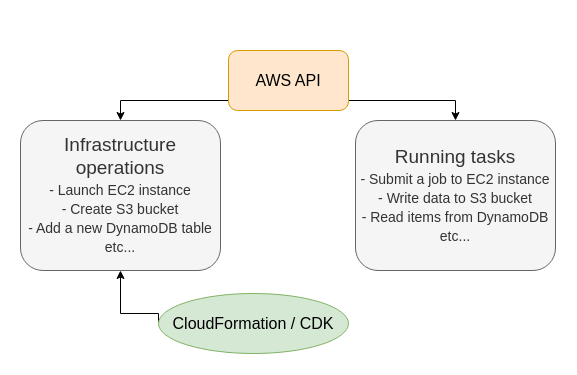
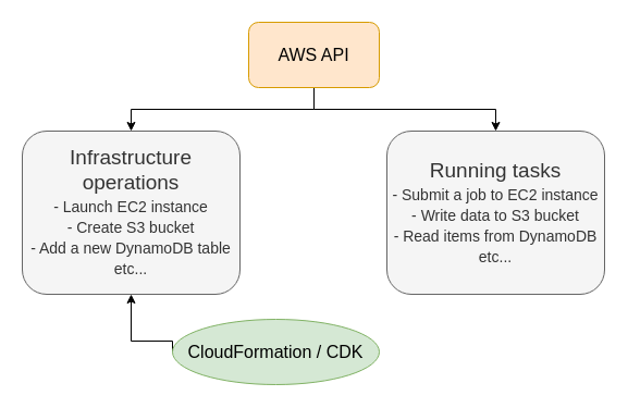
  <mxCell id="0" />
  <mxCell id="1" parent="0" />
  <mxCell id="2" style="edgeStyle=orthogonalEdgeStyle;rounded=0;orthogonalLoop=1;jettySize=auto;html=1;fontSize=16;" edge="1" parent="1" source="4" target="5"><mxGeometry relative="1" as="geometry"><Array as="points"><mxPoint x="288" y="100" /><mxPoint x="120" y="100" /></Array></mxGeometry></mxCell>
  <mxCell id="3" style="edgeStyle=orthogonalEdgeStyle;rounded=0;orthogonalLoop=1;jettySize=auto;html=1;fontSize=16;" edge="1" parent="1" source="4" target="6"><mxGeometry relative="1" as="geometry"><Array as="points"><mxPoint x="288" y="100" /><mxPoint x="455" y="100" /></Array></mxGeometry></mxCell>
- <mxCell id="4" value="AWS API" style="rounded=1;whiteSpace=wrap;html=1;fontSize=16;fillColor=#ffe6cc;strokeColor=#d79b00;" vertex="1" parent="1"><mxGeometry x="228" y="50" width="120" height="60" as="geometry" /></mxCell>
+ <mxCell id="4" value="AWS API" style="rounded=1;whiteSpace=wrap;html=1;fontSize=16;fillColor=#ffe6cc;strokeColor=#d79b00;" vertex="1" parent="1"><mxGeometry x="228" y="20" width="120" height="60" as="geometry" /></mxCell>
  <mxCell id="5" value="&lt;font style=&quot;font-size: 19px&quot;&gt;Infrastructure operations&lt;br&gt;&lt;/font&gt;&lt;font style=&quot;font-size: 14px&quot;&gt;- Launch EC2 instance&lt;br&gt;- Create S3 bucket&lt;br&gt;- Add a new DynamoDB table&lt;br&gt;etc...&lt;br&gt;&lt;/font&gt;" style="rounded=1;whiteSpace=wrap;html=1;fontSize=16;fillColor=#f5f5f5;strokeColor=#666666;fontColor=#333333;" vertex="1" parent="1"><mxGeometry x="20" y="120" width="200" height="150" as="geometry" /></mxCell>
  <mxCell id="6" value="&lt;font style=&quot;font-size: 19px&quot;&gt;Running tasks&lt;br&gt;&lt;/font&gt;&lt;font style=&quot;font-size: 14px&quot;&gt;- Submit a job to EC2 instance&lt;br&gt;- Write data to S3 bucket&lt;br&gt;- Read items from DynamoDB&lt;br&gt;etc...&lt;br&gt;&lt;/font&gt;" style="rounded=1;whiteSpace=wrap;html=1;fontSize=16;fillColor=#f5f5f5;strokeColor=#666666;fontColor=#333333;" vertex="1" parent="1"><mxGeometry x="355" y="120" width="200" height="150" as="geometry" /></mxCell>
  <mxCell id="7" style="edgeStyle=orthogonalEdgeStyle;rounded=0;orthogonalLoop=1;jettySize=auto;html=1;entryX=0.5;entryY=1;entryDx=0;entryDy=0;fontSize=16;exitX=0;exitY=0.5;exitDx=0;exitDy=0;" edge="1" parent="1" source="8" target="5"><mxGeometry relative="1" as="geometry"><Array as="points"><mxPoint x="120" y="313" /></Array></mxGeometry></mxCell>
  <mxCell id="8" value="CloudFormation / CDK" style="ellipse;whiteSpace=wrap;html=1;fontSize=16;fillColor=#d5e8d4;strokeColor=#82b366;" vertex="1" parent="1"><mxGeometry x="158" y="293" width="190" height="60" as="geometry" /></mxCell>
